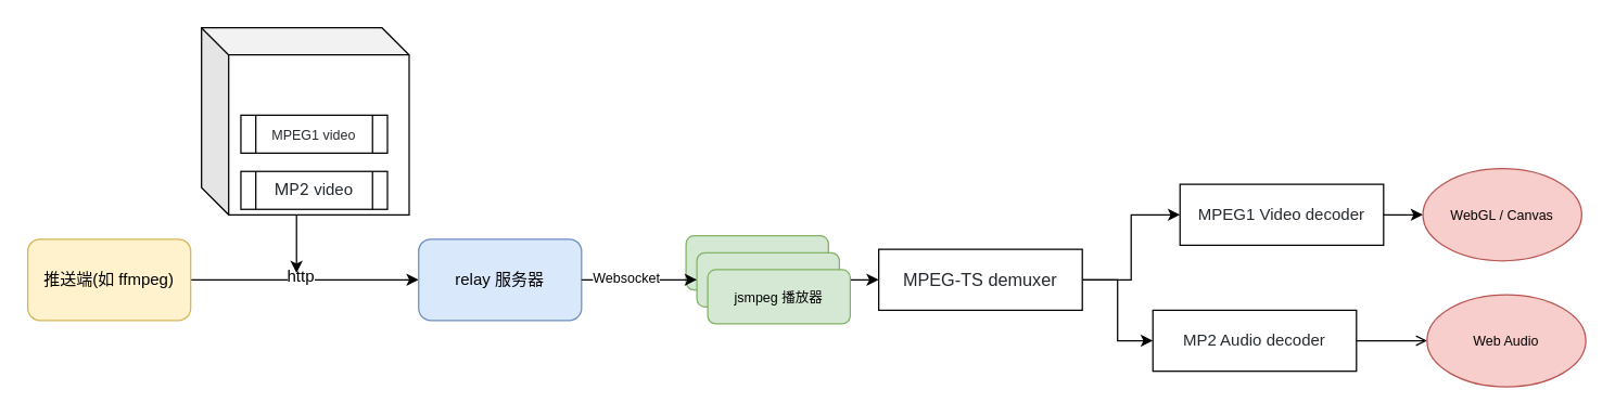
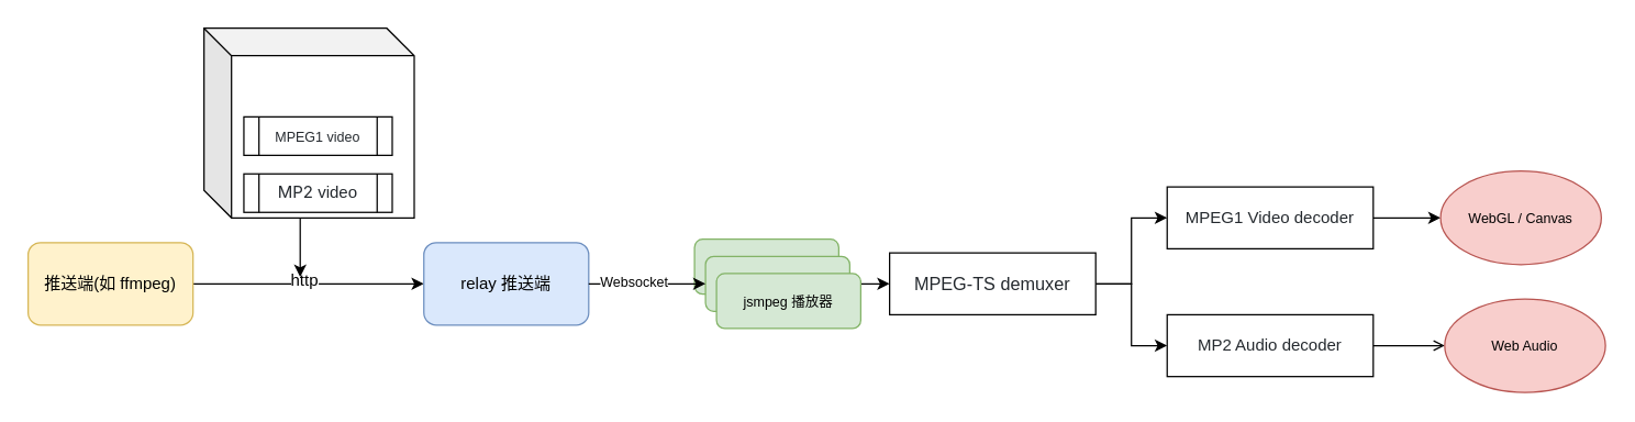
  <mxCell id="0" />
  <mxCell id="1" parent="0" />
  <mxCell id="2" style="edgeStyle=orthogonalEdgeStyle;rounded=0;orthogonalLoop=1;jettySize=auto;html=1;exitX=1;exitY=0.5;exitDx=0;exitDy=0;" edge="1" parent="1" source="4" target="5"><mxGeometry relative="1" as="geometry" /></mxCell>
  <mxCell id="3" value="http" style="text;html=1;resizable=0;points=[];align=center;verticalAlign=middle;labelBackgroundColor=#ffffff;" vertex="1" connectable="0" parent="2"><mxGeometry x="-0.05" y="3" relative="1" as="geometry"><mxPoint as="offset" /></mxGeometry></mxCell>
  <mxCell id="4" value="推送端(如 ffmpeg)" style="rounded=1;whiteSpace=wrap;html=1;fillColor=#fff2cc;strokeColor=#d6b656;" vertex="1" parent="1"><mxGeometry x="20" y="176" width="120" height="60" as="geometry" /></mxCell>
- <mxCell id="5" value="relay 服务器" style="rounded=1;whiteSpace=wrap;html=1;fillColor=#dae8fc;strokeColor=#6c8ebf;" vertex="1" parent="1"><mxGeometry x="308" y="176" width="120" height="60" as="geometry" /></mxCell>
+ <mxCell id="5" value="relay 推送端" style="rounded=1;whiteSpace=wrap;html=1;fillColor=#dae8fc;strokeColor=#6c8ebf;" vertex="1" parent="1"><mxGeometry x="308" y="176" width="120" height="60" as="geometry" /></mxCell>
  <mxCell id="6" style="edgeStyle=orthogonalEdgeStyle;rounded=0;orthogonalLoop=1;jettySize=auto;html=1;exitX=0;exitY=0;exitDx=70;exitDy=80;exitPerimeter=0;" edge="1" parent="1" source="7"><mxGeometry relative="1" as="geometry"><mxPoint x="218" y="201" as="targetPoint" /></mxGeometry></mxCell>
  <mxCell id="7" value="" style="shape=cube;whiteSpace=wrap;html=1;boundedLbl=1;backgroundOutline=1;darkOpacity=0.05;darkOpacity2=0.1;" vertex="1" parent="1"><mxGeometry x="148" y="20" width="153" height="138" as="geometry" /></mxCell>
  <mxCell id="8" value="&lt;div style=&quot;font-size: 12px&quot;&gt;&lt;span style=&quot;color: rgb(36 , 41 , 46)&quot;&gt;&lt;font face=&quot;-apple-system, system-ui, Segoe UI, Helvetica, Arial, sans-serif, Apple Color Emoji, Segoe UI Emoji&quot; style=&quot;font-size: 12px&quot;&gt;&lt;span&gt;MP2&lt;/span&gt;&lt;/font&gt;&amp;nbsp;video&lt;/span&gt;&lt;/div&gt;" style="shape=process;whiteSpace=wrap;html=1;backgroundOutline=1;fontSize=10;" vertex="1" parent="1"><mxGeometry x="177" y="126" width="108" height="28" as="geometry" /></mxCell>
  <mxCell id="9" value="&lt;span style=&quot;color: rgb(36, 41, 46); font-size: 10px; white-space: normal;&quot;&gt;MPEG1 video&lt;/span&gt;" style="shape=process;whiteSpace=wrap;html=1;backgroundOutline=1;fontSize=10;" vertex="1" parent="1"><mxGeometry x="177" y="84.5" width="108" height="28" as="geometry" /></mxCell>
  <mxCell id="10" value="jsmpeg 播放器" style="rounded=1;whiteSpace=wrap;html=1;fontSize=10;fillColor=#d5e8d4;strokeColor=#82b366;" vertex="1" parent="1"><mxGeometry x="505" y="173.5" width="105" height="40" as="geometry" /></mxCell>
  <mxCell id="11" style="edgeStyle=orthogonalEdgeStyle;rounded=0;orthogonalLoop=1;jettySize=auto;html=1;exitX=1;exitY=0.5;exitDx=0;exitDy=0;fontSize=10;" edge="1" parent="1" source="12" target="16"><mxGeometry relative="1" as="geometry" /></mxCell>
  <mxCell id="12" value="jsmpeg 播放器" style="rounded=1;whiteSpace=wrap;html=1;fontSize=10;fillColor=#d5e8d4;strokeColor=#82b366;" vertex="1" parent="1"><mxGeometry x="513" y="186" width="105" height="40" as="geometry" /></mxCell>
  <mxCell id="13" value="jsmpeg 播放器" style="rounded=1;whiteSpace=wrap;html=1;fontSize=10;fillColor=#d5e8d4;strokeColor=#82b366;" vertex="1" parent="1"><mxGeometry x="521" y="198.5" width="105" height="40" as="geometry" /></mxCell>
  <mxCell id="14" style="edgeStyle=orthogonalEdgeStyle;rounded=0;orthogonalLoop=1;jettySize=auto;html=1;exitX=1;exitY=0.5;exitDx=0;exitDy=0;entryX=0;entryY=0.5;entryDx=0;entryDy=0;fontSize=10;" edge="1" parent="1" source="16" target="18"><mxGeometry relative="1" as="geometry" /></mxCell>
  <mxCell id="15" style="edgeStyle=orthogonalEdgeStyle;rounded=0;orthogonalLoop=1;jettySize=auto;html=1;exitX=1;exitY=0.5;exitDx=0;exitDy=0;entryX=0;entryY=0.5;entryDx=0;entryDy=0;fontSize=10;" edge="1" parent="1" source="16" target="22"><mxGeometry relative="1" as="geometry" /></mxCell>
  <mxCell id="16" value="&lt;span style=&quot;color: rgb(36 , 41 , 46) ; white-space: normal&quot;&gt;&lt;font style=&quot;font-size: 13px&quot;&gt;MPEG-TS demuxer&lt;/font&gt;&lt;/span&gt;" style="rounded=0;whiteSpace=wrap;html=1;fontSize=10;" vertex="1" parent="1"><mxGeometry x="647" y="183.5" width="150" height="45" as="geometry" /></mxCell>
  <mxCell id="17" style="edgeStyle=orthogonalEdgeStyle;rounded=0;orthogonalLoop=1;jettySize=auto;html=1;exitX=1;exitY=0.5;exitDx=0;exitDy=0;fontSize=10;" edge="1" parent="1" source="18" target="23"><mxGeometry relative="1" as="geometry" /></mxCell>
- <mxCell id="18" value="&lt;span style=&quot;color: rgb(36 , 41 , 46) ; font-size: 12px&quot;&gt;MPEG1&lt;span class=&quot;Apple-converted-space&quot;&gt;&amp;nbsp;Video decoder&lt;/span&gt;&lt;/span&gt;" style="rounded=0;whiteSpace=wrap;html=1;fontSize=10;" vertex="1" parent="1"><mxGeometry x="869" y="135.5" width="150" height="45" as="geometry" /></mxCell>
+ <mxCell id="18" value="&lt;span style=&quot;color: rgb(36 , 41 , 46) ; font-size: 12px&quot;&gt;MPEG1&lt;span class=&quot;Apple-converted-space&quot;&gt;&amp;nbsp;Video decoder&lt;/span&gt;&lt;/span&gt;" style="rounded=0;whiteSpace=wrap;html=1;fontSize=10;" vertex="1" parent="1"><mxGeometry x="849" y="135.5" width="150" height="45" as="geometry" /></mxCell>
  <mxCell id="19" style="edgeStyle=orthogonalEdgeStyle;rounded=0;orthogonalLoop=1;jettySize=auto;html=1;exitX=1;exitY=0.5;exitDx=0;exitDy=0;entryX=0;entryY=0.5;entryDx=0;entryDy=0;fontSize=10;" edge="1" parent="1" source="5" target="12"><mxGeometry relative="1" as="geometry" /></mxCell>
  <mxCell id="20" value="Websocket" style="text;html=1;resizable=0;points=[];align=center;verticalAlign=middle;labelBackgroundColor=#ffffff;fontSize=10;" vertex="1" connectable="0" parent="19"><mxGeometry x="-0.247" y="2" relative="1" as="geometry"><mxPoint as="offset" /></mxGeometry></mxCell>
  <mxCell id="21" style="edgeStyle=orthogonalEdgeStyle;rounded=0;orthogonalLoop=1;jettySize=auto;html=1;exitX=1;exitY=0.5;exitDx=0;exitDy=0;fontSize=10;endArrow=open;" edge="1" parent="1" source="22" target="24"><mxGeometry relative="1" as="geometry" /></mxCell>
  <mxCell id="22" value="&lt;span style=&quot;color: rgb(36 , 41 , 46) ; font-size: 12px&quot;&gt;&lt;span class=&quot;Apple-converted-space&quot;&gt;MP2 Audio decoder&lt;/span&gt;&lt;/span&gt;" style="rounded=0;whiteSpace=wrap;html=1;fontSize=10;" vertex="1" parent="1"><mxGeometry x="849" y="228.5" width="150" height="45" as="geometry" /></mxCell>
  <mxCell id="23" value="WebGL / Canvas" style="ellipse;whiteSpace=wrap;html=1;rounded=1;fontSize=10;fillColor=#f8cecc;strokeColor=#b85450;" vertex="1" parent="1"><mxGeometry x="1048" y="124" width="117" height="68" as="geometry" /></mxCell>
  <mxCell id="24" value="Web Audio" style="ellipse;whiteSpace=wrap;html=1;rounded=1;fontSize=10;fillColor=#f8cecc;strokeColor=#b85450;" vertex="1" parent="1"><mxGeometry x="1051" y="217" width="117" height="68" as="geometry" /></mxCell>
